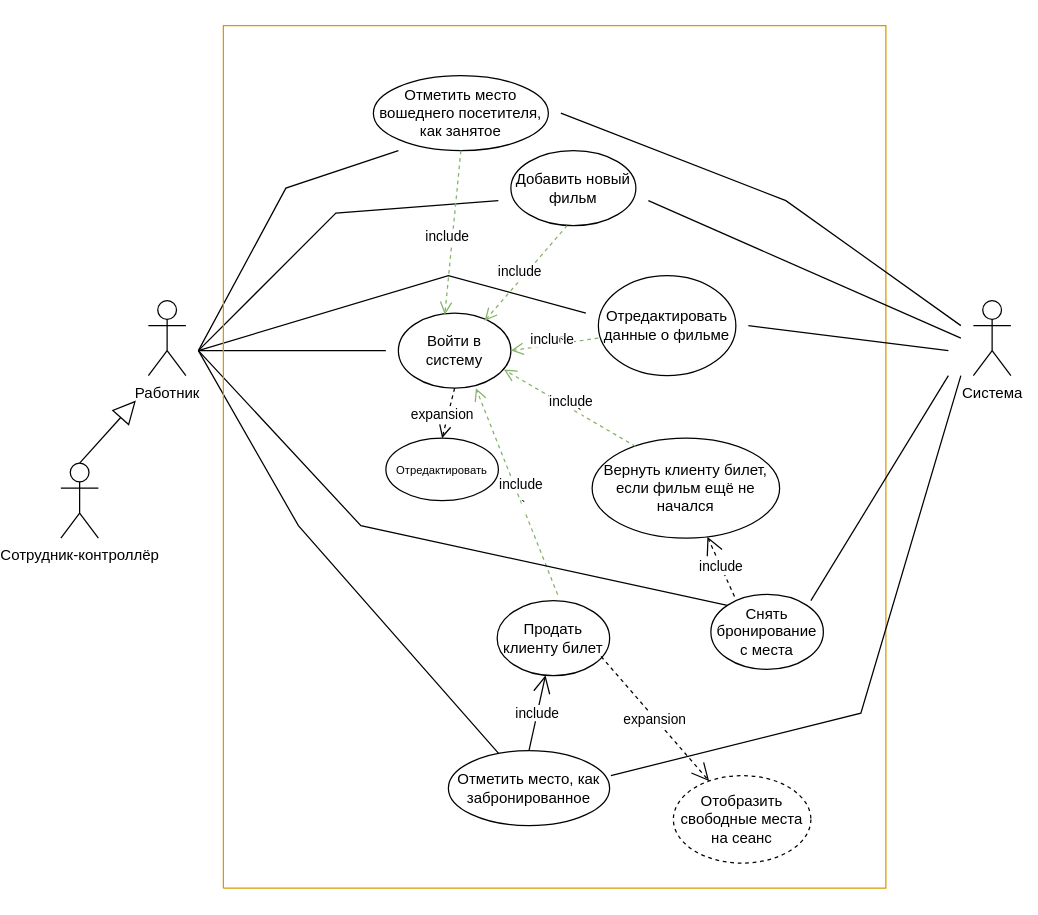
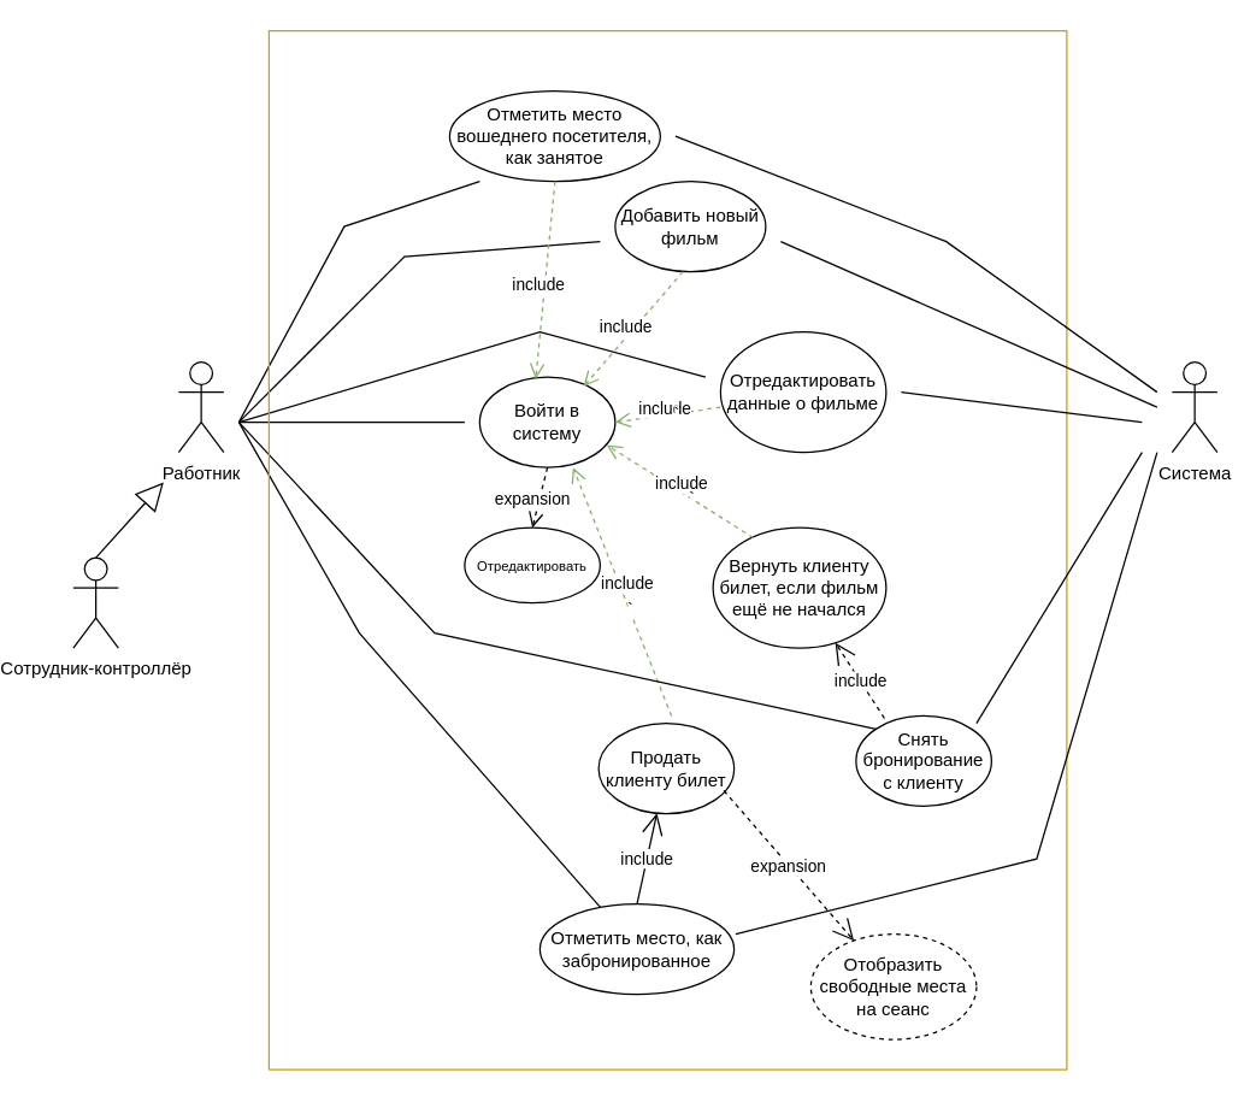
  <mxCell id="0" />
  <mxCell id="1" parent="0" />
  <mxCell id="2" value="Работник" style="shape=umlActor;verticalLabelPosition=bottom;verticalAlign=top;html=1;outlineConnect=0;" vertex="1" parent="1"><mxGeometry x="90" y="240" width="30" height="60" as="geometry" /></mxCell>
  <mxCell id="3" value="Войти в систему" style="ellipse;whiteSpace=wrap;html=1;" vertex="1" parent="1"><mxGeometry x="290" y="250" width="90" height="60" as="geometry" /></mxCell>
  <mxCell id="4" value="&lt;font style=&quot;font-size: 9px;&quot;&gt;Отредактировать&lt;/font&gt;" style="ellipse;whiteSpace=wrap;html=1;" vertex="1" parent="1"><mxGeometry x="280" y="350" width="90" height="50" as="geometry" /></mxCell>
  <mxCell id="5" value="Добавить новый фильм" style="ellipse;whiteSpace=wrap;html=1;" vertex="1" parent="1"><mxGeometry x="380" y="120" width="100" height="60" as="geometry" /></mxCell>
  <mxCell id="6" value="Отредактировать данные о фильме" style="ellipse;whiteSpace=wrap;html=1;" vertex="1" parent="1"><mxGeometry x="450" y="220" width="110" height="80" as="geometry" /></mxCell>
  <mxCell id="7" value="Продать клиенту билет" style="ellipse;whiteSpace=wrap;html=1;" vertex="1" parent="1"><mxGeometry x="369" y="480" width="90" height="60" as="geometry" /></mxCell>
- <mxCell id="8" value="Вернуть клиенту билет, если фильм ещё не начался" style="ellipse;whiteSpace=wrap;html=1;" vertex="1" parent="1"><mxGeometry x="445" y="350" width="150" height="80" as="geometry" /></mxCell>
+ <mxCell id="8" value="Вернуть клиенту билет, если фильм ещё не начался" style="ellipse;whiteSpace=wrap;html=1;" vertex="1" parent="1"><mxGeometry x="445" y="350" width="115" height="80" as="geometry" /></mxCell>
  <mxCell id="9" value="" style="endArrow=none;html=1;rounded=0;" edge="1" parent="1"><mxGeometry width="50" height="50" relative="1" as="geometry"><mxPoint x="130" y="280" as="sourcePoint" /><mxPoint x="280" y="280" as="targetPoint" /></mxGeometry></mxCell>
  <mxCell id="10" value="" style="html=1;verticalAlign=bottom;endArrow=open;dashed=1;endSize=8;curved=0;rounded=0;exitX=0.5;exitY=1;exitDx=0;exitDy=0;entryX=0.5;entryY=0;entryDx=0;entryDy=0;" edge="1" parent="1" source="3" target="4"><mxGeometry relative="1" as="geometry"><mxPoint x="490" y="260" as="sourcePoint" /><mxPoint x="310" y="350" as="targetPoint" /></mxGeometry></mxCell>
  <mxCell id="11" value="expansion" style="edgeLabel;html=1;align=center;verticalAlign=middle;resizable=0;points=[];" vertex="1" connectable="0" parent="10"><mxGeometry x="0.05" y="-5" relative="1" as="geometry"><mxPoint as="offset" /></mxGeometry></mxCell>
  <mxCell id="12" value="" style="endArrow=none;html=1;rounded=0;" edge="1" parent="1"><mxGeometry width="50" height="50" relative="1" as="geometry"><mxPoint x="130" y="280" as="sourcePoint" /><mxPoint x="370" y="160" as="targetPoint" /><Array as="points"><mxPoint x="240" y="170" /></Array></mxGeometry></mxCell>
  <mxCell id="13" value="" style="endArrow=none;html=1;rounded=0;" edge="1" parent="1" target="32"><mxGeometry width="50" height="50" relative="1" as="geometry"><mxPoint x="130" y="280" as="sourcePoint" /><mxPoint x="380" y="470" as="targetPoint" /><Array as="points"><mxPoint x="210" y="420" /></Array></mxGeometry></mxCell>
  <mxCell id="14" value="" style="endArrow=none;html=1;rounded=0;" edge="1" parent="1"><mxGeometry width="50" height="50" relative="1" as="geometry"><mxPoint x="130" y="280" as="sourcePoint" /><mxPoint x="440" y="250" as="targetPoint" /><Array as="points"><mxPoint x="330" y="220" /></Array></mxGeometry></mxCell>
  <mxCell id="15" value="" style="html=1;verticalAlign=bottom;endArrow=open;dashed=1;endSize=8;curved=0;rounded=0;exitX=0.5;exitY=1;exitDx=0;exitDy=0;entryX=0.767;entryY=0.103;entryDx=0;entryDy=0;entryPerimeter=0;fillColor=#d5e8d4;strokeColor=#82b366;" edge="1" parent="1" target="3"><mxGeometry relative="1" as="geometry"><mxPoint x="425" y="180" as="sourcePoint" /><mxPoint x="400" y="220" as="targetPoint" /></mxGeometry></mxCell>
  <mxCell id="16" value="include" style="edgeLabel;html=1;align=center;verticalAlign=middle;resizable=0;points=[];" vertex="1" connectable="0" parent="15"><mxGeometry x="0.05" y="-5" relative="1" as="geometry"><mxPoint as="offset" /></mxGeometry></mxCell>
  <mxCell id="17" value="" style="html=1;verticalAlign=bottom;endArrow=open;dashed=1;endSize=8;curved=0;rounded=0;exitX=0;exitY=0.625;exitDx=0;exitDy=0;exitPerimeter=0;fillColor=#d5e8d4;strokeColor=#82b366;" edge="1" parent="1" source="6"><mxGeometry relative="1" as="geometry"><mxPoint x="405" y="240" as="sourcePoint" /><mxPoint x="380" y="280" as="targetPoint" /></mxGeometry></mxCell>
  <mxCell id="18" value="include" style="edgeLabel;html=1;align=center;verticalAlign=middle;resizable=0;points=[];" vertex="1" connectable="0" parent="17"><mxGeometry x="0.05" y="-5" relative="1" as="geometry"><mxPoint as="offset" /></mxGeometry></mxCell>
  <mxCell id="19" value="`" style="edgeLabel;html=1;align=center;verticalAlign=middle;resizable=0;points=[];" vertex="1" connectable="0" parent="17"><mxGeometry x="-0.146" relative="1" as="geometry"><mxPoint as="offset" /></mxGeometry></mxCell>
  <mxCell id="20" value="" style="html=1;verticalAlign=bottom;endArrow=open;dashed=1;endSize=8;curved=0;rounded=0;exitX=0.232;exitY=0.083;exitDx=0;exitDy=0;exitPerimeter=0;entryX=0.938;entryY=0.753;entryDx=0;entryDy=0;entryPerimeter=0;fillColor=#d5e8d4;strokeColor=#82b366;" edge="1" parent="1" source="8" target="3"><mxGeometry relative="1" as="geometry"><mxPoint x="460" y="280" as="sourcePoint" /><mxPoint x="390" y="290" as="targetPoint" /></mxGeometry></mxCell>
  <mxCell id="21" value="include" style="edgeLabel;html=1;align=center;verticalAlign=middle;resizable=0;points=[];" vertex="1" connectable="0" parent="20"><mxGeometry x="0.05" y="-5" relative="1" as="geometry"><mxPoint as="offset" /></mxGeometry></mxCell>
  <mxCell id="22" value="`" style="edgeLabel;html=1;align=center;verticalAlign=middle;resizable=0;points=[];" vertex="1" connectable="0" parent="20"><mxGeometry x="-0.146" relative="1" as="geometry"><mxPoint as="offset" /></mxGeometry></mxCell>
  <mxCell id="23" value="" style="html=1;verticalAlign=bottom;endArrow=open;dashed=1;endSize=8;curved=0;rounded=0;exitX=0.538;exitY=-0.08;exitDx=0;exitDy=0;exitPerimeter=0;entryX=0.938;entryY=0.753;entryDx=0;entryDy=0;entryPerimeter=0;fillColor=#d5e8d4;strokeColor=#82b366;" edge="1" parent="1" source="7"><mxGeometry relative="1" as="geometry"><mxPoint x="450" y="372" as="sourcePoint" /><mxPoint x="352" y="310" as="targetPoint" /></mxGeometry></mxCell>
  <mxCell id="24" value="include" style="edgeLabel;html=1;align=center;verticalAlign=middle;resizable=0;points=[];" vertex="1" connectable="0" parent="23"><mxGeometry x="0.05" y="-5" relative="1" as="geometry"><mxPoint as="offset" /></mxGeometry></mxCell>
  <mxCell id="25" value="`" style="edgeLabel;html=1;align=center;verticalAlign=middle;resizable=0;points=[];" vertex="1" connectable="0" parent="23"><mxGeometry x="-0.146" relative="1" as="geometry"><mxPoint as="offset" /></mxGeometry></mxCell>
  <mxCell id="26" value="Сотрудник-контроллёр" style="shape=umlActor;verticalLabelPosition=bottom;verticalAlign=top;html=1;" vertex="1" parent="1"><mxGeometry x="20" y="370" width="30" height="60" as="geometry" /></mxCell>
  <mxCell id="27" value="" style="endArrow=block;endSize=16;endFill=0;html=1;rounded=0;exitX=0.5;exitY=0;exitDx=0;exitDy=0;exitPerimeter=0;" edge="1" parent="1" source="26"><mxGeometry width="160" relative="1" as="geometry"><mxPoint x="105" y="170" as="sourcePoint" /><mxPoint x="80" y="320" as="targetPoint" /></mxGeometry></mxCell>
  <mxCell id="28" value="Отметить место вошеднего посетителя, как занятое" style="ellipse;whiteSpace=wrap;html=1;align=center;" vertex="1" parent="1"><mxGeometry x="270" y="60" width="140" height="60" as="geometry" /></mxCell>
  <mxCell id="29" value="" style="html=1;verticalAlign=bottom;endArrow=open;dashed=1;endSize=8;curved=0;rounded=0;exitX=0.5;exitY=1;exitDx=0;exitDy=0;entryX=0.413;entryY=0.02;entryDx=0;entryDy=0;entryPerimeter=0;fillColor=#d5e8d4;strokeColor=#82b366;" edge="1" parent="1" source="28" target="3"><mxGeometry relative="1" as="geometry"><mxPoint x="435" y="190" as="sourcePoint" /><mxPoint x="369" y="266" as="targetPoint" /></mxGeometry></mxCell>
  <mxCell id="30" value="include" style="edgeLabel;html=1;align=center;verticalAlign=middle;resizable=0;points=[];" vertex="1" connectable="0" parent="29"><mxGeometry x="0.05" y="-5" relative="1" as="geometry"><mxPoint as="offset" /></mxGeometry></mxCell>
  <mxCell id="31" value="" style="endArrow=none;html=1;rounded=0;" edge="1" parent="1"><mxGeometry width="50" height="50" relative="1" as="geometry"><mxPoint x="130" y="280" as="sourcePoint" /><mxPoint x="290" y="120" as="targetPoint" /><Array as="points"><mxPoint x="200" y="150" /></Array></mxGeometry></mxCell>
  <mxCell id="32" value="&lt;font style=&quot;font-size: 12px;&quot;&gt;Отметить место, как забронированное&lt;/font&gt;" style="ellipse;whiteSpace=wrap;html=1;align=center;" vertex="1" parent="1"><mxGeometry x="330" y="600" width="129" height="60" as="geometry" /></mxCell>
  <mxCell id="33" value="include" style="endArrow=open;endSize=12;dashed=0;html=1;rounded=0;exitX=0.5;exitY=0;exitDx=0;exitDy=0;" edge="1" parent="1" source="32" target="7"><mxGeometry width="160" relative="1" as="geometry"><mxPoint x="250" y="410" as="sourcePoint" /><mxPoint x="410" y="410" as="targetPoint" /></mxGeometry></mxCell>
- <mxCell id="34" value="Снять бронирование с места" style="ellipse;whiteSpace=wrap;html=1;" vertex="1" parent="1"><mxGeometry x="540" y="475" width="90" height="60" as="geometry" /></mxCell>
+ <mxCell id="34" value="Снять бронирование с клиенту" style="ellipse;whiteSpace=wrap;html=1;" vertex="1" parent="1"><mxGeometry x="540" y="475" width="90" height="60" as="geometry" /></mxCell>
  <mxCell id="35" value="include" style="endArrow=open;endSize=12;dashed=1;html=1;rounded=0;exitX=0.21;exitY=0.028;exitDx=0;exitDy=0;exitPerimeter=0;" edge="1" parent="1" source="34" target="8"><mxGeometry width="160" relative="1" as="geometry"><mxPoint x="425" y="580" as="sourcePoint" /><mxPoint x="428" y="530" as="targetPoint" /></mxGeometry></mxCell>
  <mxCell id="36" value="" style="endArrow=none;html=1;rounded=0;entryX=0;entryY=0;entryDx=0;entryDy=0;" edge="1" parent="1" target="34"><mxGeometry width="50" height="50" relative="1" as="geometry"><mxPoint x="130" y="280" as="sourcePoint" /><mxPoint x="395" y="623" as="targetPoint" /><Array as="points"><mxPoint x="260" y="420" /></Array></mxGeometry></mxCell>
  <mxCell id="37" value="" style="endArrow=none;html=1;rounded=0;fillColor=#ffe6cc;strokeColor=#d79b00;" edge="1" parent="1"><mxGeometry relative="1" as="geometry"><mxPoint x="150" y="710" as="sourcePoint" /><mxPoint x="150" y="710" as="targetPoint" /><Array as="points"><mxPoint x="150" y="20" /><mxPoint x="680" y="20" /><mxPoint x="680" y="710" /></Array></mxGeometry></mxCell>
  <mxCell id="38" value="Система" style="shape=umlActor;verticalLabelPosition=bottom;verticalAlign=top;html=1;outlineConnect=0;" vertex="1" parent="1"><mxGeometry x="750" y="240" width="30" height="60" as="geometry" /></mxCell>
  <mxCell id="39" value="" style="endArrow=none;html=1;rounded=0;" edge="1" parent="1"><mxGeometry width="50" height="50" relative="1" as="geometry"><mxPoint x="460" y="620" as="sourcePoint" /><mxPoint x="740" y="300" as="targetPoint" /><Array as="points"><mxPoint x="660" y="570" /></Array></mxGeometry></mxCell>
  <mxCell id="40" value="" style="endArrow=none;html=1;rounded=0;" edge="1" parent="1"><mxGeometry width="50" height="50" relative="1" as="geometry"><mxPoint x="620" y="480" as="sourcePoint" /><mxPoint x="730" y="300" as="targetPoint" /></mxGeometry></mxCell>
  <mxCell id="41" value="" style="endArrow=none;html=1;rounded=0;" edge="1" parent="1"><mxGeometry width="50" height="50" relative="1" as="geometry"><mxPoint x="570" y="260" as="sourcePoint" /><mxPoint x="730" y="280" as="targetPoint" /></mxGeometry></mxCell>
  <mxCell id="42" value="" style="endArrow=none;html=1;rounded=0;" edge="1" parent="1"><mxGeometry width="50" height="50" relative="1" as="geometry"><mxPoint x="490" y="160" as="sourcePoint" /><mxPoint x="740" y="270" as="targetPoint" /></mxGeometry></mxCell>
  <mxCell id="43" value="" style="endArrow=none;html=1;rounded=0;" edge="1" parent="1"><mxGeometry width="50" height="50" relative="1" as="geometry"><mxPoint x="420" y="90" as="sourcePoint" /><mxPoint x="740" y="260" as="targetPoint" /><Array as="points"><mxPoint x="600" y="160" /></Array></mxGeometry></mxCell>
  <mxCell id="44" value="Отобразить свободные места на сеанс" style="ellipse;whiteSpace=wrap;html=1;dashed=1;" vertex="1" parent="1"><mxGeometry x="510" y="620" width="110" height="70" as="geometry" /></mxCell>
  <mxCell id="45" value="expansion" style="endArrow=open;endSize=12;dashed=1;html=1;rounded=0;exitX=0.924;exitY=0.744;exitDx=0;exitDy=0;exitPerimeter=0;" edge="1" parent="1" source="7" target="44"><mxGeometry width="160" relative="1" as="geometry"><mxPoint x="510" y="510" as="sourcePoint" /><mxPoint x="670" y="510" as="targetPoint" /></mxGeometry></mxCell>
